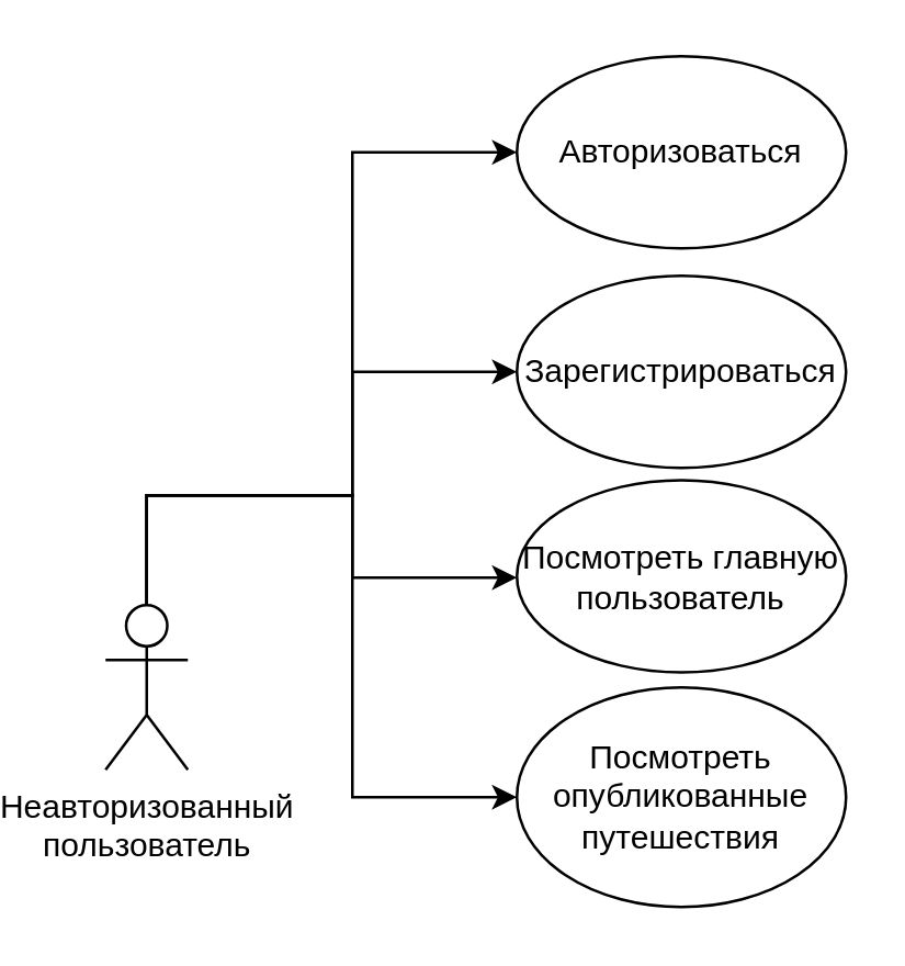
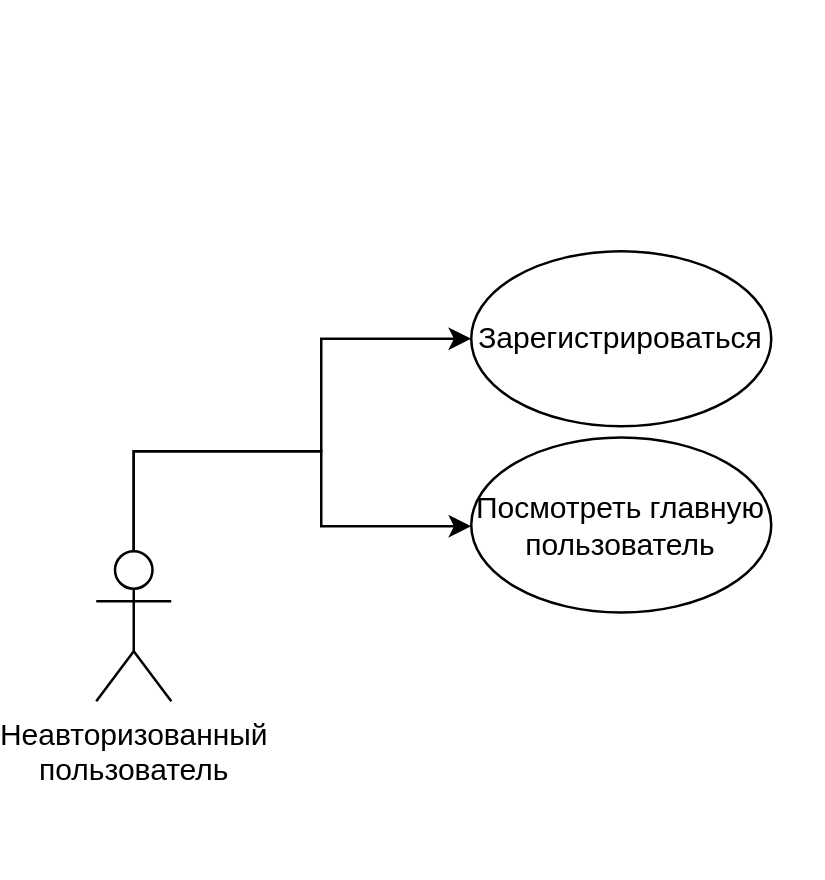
  <mxCell id="0" />
  <mxCell id="1" parent="0" />
- <mxCell id="2" style="rounded=0;orthogonalLoop=1;jettySize=auto;html=1;edgeStyle=orthogonalEdgeStyle;" parent="1" source="3" target="7" edge="1"><mxGeometry relative="1" as="geometry"><Array as="points"><mxPoint x="110" y="180" /><mxPoint x="110" y="55" /></Array></mxGeometry></mxCell>
  <mxCell id="3" value="Неавторизованный &lt;br&gt;пользователь" style="shape=umlActor;verticalLabelPosition=bottom;verticalAlign=top;html=1;outlineConnect=0;" parent="1" vertex="1"><mxGeometry x="20" y="220" width="30" height="60" as="geometry" /></mxCell>
  <mxCell id="4" value="Посмотреть главную пользователь" style="ellipse;whiteSpace=wrap;html=1;" parent="1" vertex="1"><mxGeometry x="170" y="174.5" width="120" height="70" as="geometry" /></mxCell>
- <mxCell id="5" value="Посмотреть опубликованные путешествия" style="ellipse;whiteSpace=wrap;html=1;" parent="1" vertex="1"><mxGeometry x="170" y="250" width="120" height="80" as="geometry" /></mxCell>
  <mxCell id="6" value="Зарегистрироваться" style="ellipse;whiteSpace=wrap;html=1;" parent="1" vertex="1"><mxGeometry x="170" y="100" width="120" height="70" as="geometry" /></mxCell>
- <mxCell id="7" value="Авторизоваться" style="ellipse;whiteSpace=wrap;html=1;" parent="1" vertex="1"><mxGeometry x="170" y="20" width="120" height="70" as="geometry" /></mxCell>
  <mxCell id="8" style="rounded=0;orthogonalLoop=1;jettySize=auto;html=1;edgeStyle=orthogonalEdgeStyle;" parent="1" source="3" target="6" edge="1"><mxGeometry relative="1" as="geometry"><mxPoint x="60" y="180" as="sourcePoint" /><mxPoint x="200" y="91" as="targetPoint" /><Array as="points"><mxPoint x="110" y="180" /><mxPoint x="110" y="135" /></Array></mxGeometry></mxCell>
  <mxCell id="9" style="rounded=0;orthogonalLoop=1;jettySize=auto;html=1;edgeStyle=orthogonalEdgeStyle;" parent="1" source="3" target="4" edge="1"><mxGeometry relative="1" as="geometry"><mxPoint x="60" y="187" as="sourcePoint" /><mxPoint x="184" y="158" as="targetPoint" /><Array as="points"><mxPoint x="110" y="180" /><mxPoint x="110" y="210" /></Array></mxGeometry></mxCell>
- <mxCell id="10" style="rounded=0;orthogonalLoop=1;jettySize=auto;html=1;edgeStyle=orthogonalEdgeStyle;" parent="1" source="3" target="5" edge="1"><mxGeometry relative="1" as="geometry"><mxPoint x="60" y="192" as="sourcePoint" /><mxPoint x="182" y="211" as="targetPoint" /><Array as="points"><mxPoint x="110" y="180" /><mxPoint x="110" y="290" /></Array></mxGeometry></mxCell>
